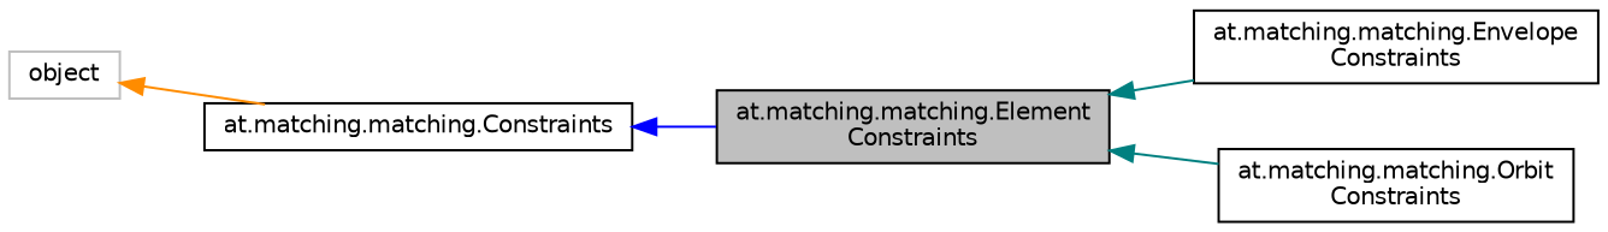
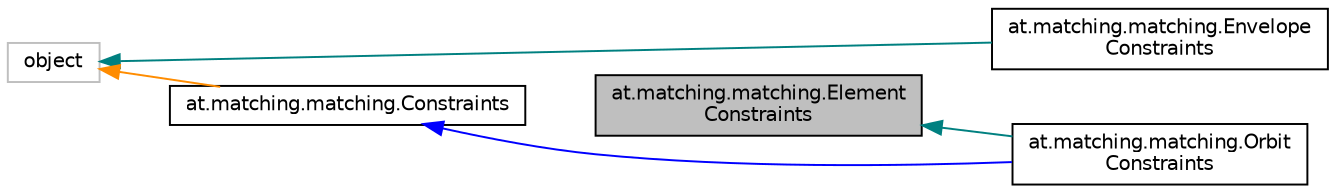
  digraph {
    rankdir=LR
    node [color=black fillcolor=white fontname=Helvetica fontsize=10 shape=record style=filled]
    edge [color=teal dir=back fontname=Helvetica fontsize=10 labelfontname=Helvetica labelfontsize=10 style=solid]
    n1 [fillcolor=grey75 fontcolor=black height=0.2 label="at.matching.matching.Element\lConstraints" width=0.4]
    n2 [height=0.2 label="at.matching.matching.Envelope\lConstraints" width=0.4]
    n3 [height=0.2 label="at.matching.matching.Orbit\lConstraints" width=0.4]
    n4 [height=0.2 label="at.matching.matching.Constraints" width=0.4]
    n5 [color=grey75 height=0.2 label=object width=0.4]
-   n1 -> n2
+   n5 -> n2
    n1 -> n3
-   n4 -> n1 [color=blue]
+   n4 -> n3 [color=blue]
    n5 -> n4 [color=darkorange]
  }
